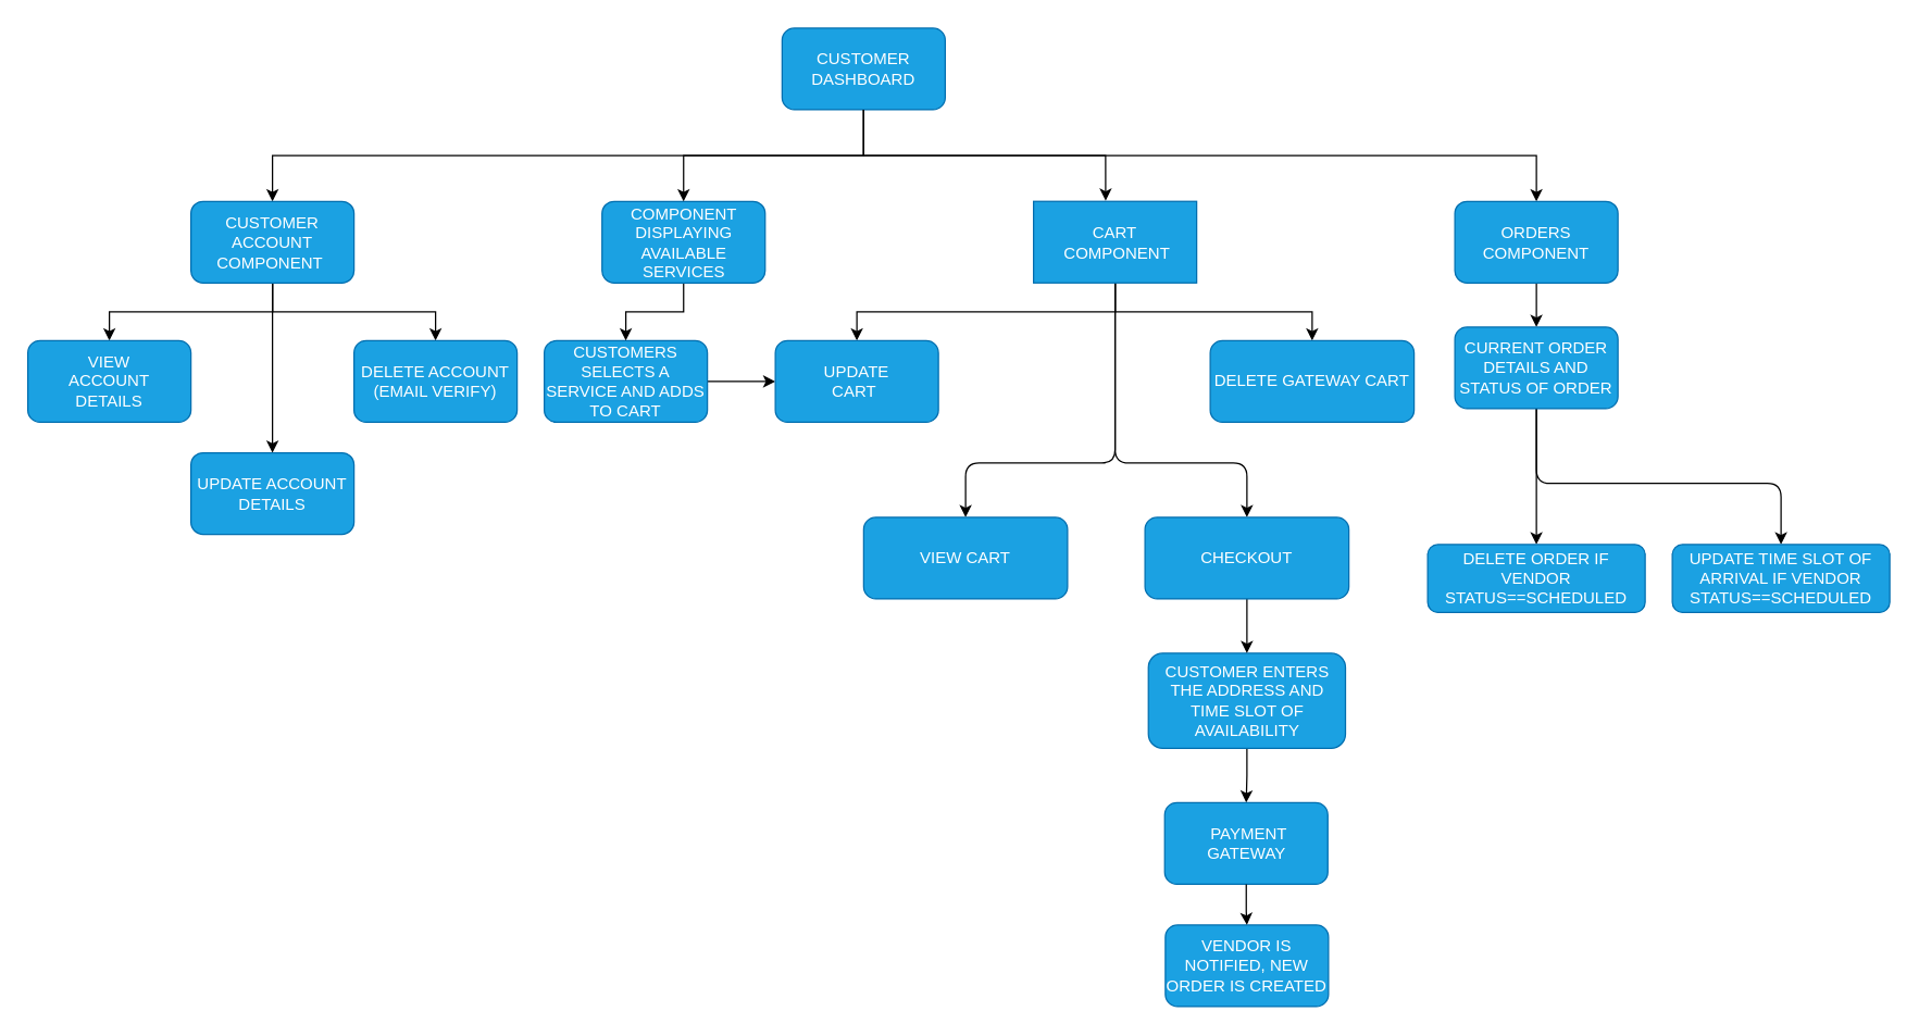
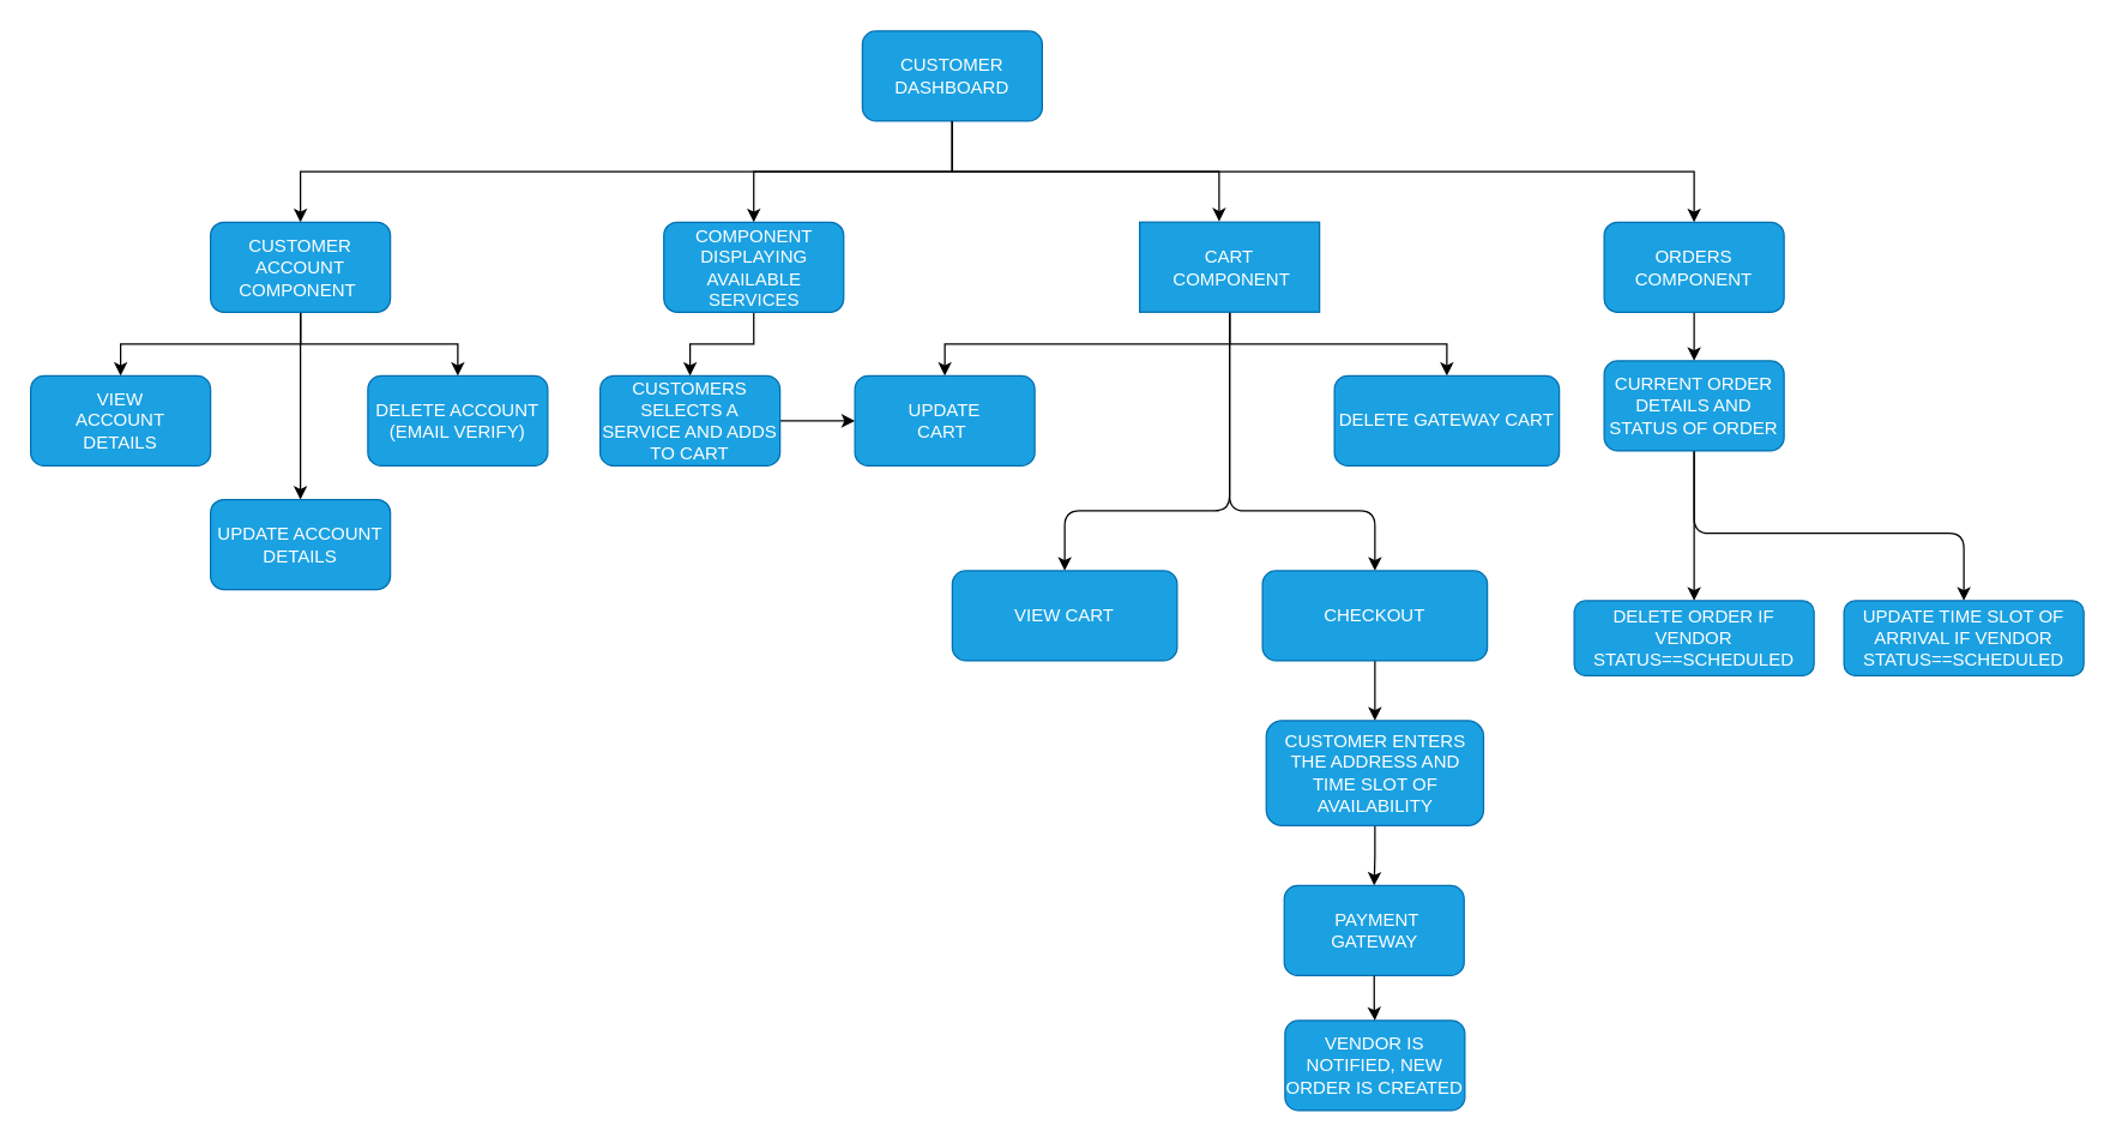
  <mxCell id="0" />
  <mxCell id="1" parent="0" />
  <mxCell id="2" style="edgeStyle=orthogonalEdgeStyle;rounded=0;orthogonalLoop=1;jettySize=auto;html=1;exitX=0.5;exitY=1;exitDx=0;exitDy=0;" edge="1" parent="1" source="3" target="11"><mxGeometry relative="1" as="geometry" /></mxCell>
  <mxCell id="3" value="CUSTOMER DASHBOARD" style="whiteSpace=wrap;html=1;fillColor=#1ba1e2;strokeColor=#006EAF;fontColor=#ffffff;rounded=1;" vertex="1" parent="1"><mxGeometry x="575" y="20" width="120" height="60" as="geometry" /></mxCell>
  <mxCell id="4" style="edgeStyle=orthogonalEdgeStyle;rounded=0;orthogonalLoop=1;jettySize=auto;html=1;exitX=0.5;exitY=1;exitDx=0;exitDy=0;entryX=0.442;entryY=-0.008;entryDx=0;entryDy=0;entryPerimeter=0;" edge="1" parent="1" source="3" target="23"><mxGeometry relative="1" as="geometry" /></mxCell>
  <mxCell id="5" style="edgeStyle=orthogonalEdgeStyle;rounded=0;orthogonalLoop=1;jettySize=auto;html=1;exitX=0.5;exitY=1;exitDx=0;exitDy=0;entryX=0.5;entryY=0;entryDx=0;entryDy=0;" edge="1" parent="1" source="3" target="13"><mxGeometry relative="1" as="geometry" /></mxCell>
  <mxCell id="6" style="edgeStyle=orthogonalEdgeStyle;rounded=0;orthogonalLoop=1;jettySize=auto;html=1;exitX=1;exitY=0.5;exitDx=0;exitDy=0;entryX=0;entryY=0.5;entryDx=0;entryDy=0;" edge="1" parent="1" source="7" target="27"><mxGeometry relative="1" as="geometry" /></mxCell>
  <mxCell id="7" value="CUSTOMERS SELECTS A SERVICE AND ADDS TO CART" style="whiteSpace=wrap;html=1;fillColor=#1ba1e2;strokeColor=#006EAF;fontColor=#ffffff;rounded=1;" vertex="1" parent="1"><mxGeometry x="400" y="250" width="120" height="60" as="geometry" /></mxCell>
  <mxCell id="8" style="edgeStyle=orthogonalEdgeStyle;rounded=0;orthogonalLoop=1;jettySize=auto;html=1;exitX=0.5;exitY=1;exitDx=0;exitDy=0;entryX=0.5;entryY=0;entryDx=0;entryDy=0;" edge="1" parent="1" source="11" target="17"><mxGeometry relative="1" as="geometry" /></mxCell>
  <mxCell id="9" style="edgeStyle=orthogonalEdgeStyle;rounded=0;orthogonalLoop=1;jettySize=auto;html=1;exitX=0.5;exitY=1;exitDx=0;exitDy=0;entryX=0.5;entryY=0;entryDx=0;entryDy=0;" edge="1" parent="1" source="11" target="18"><mxGeometry relative="1" as="geometry" /></mxCell>
  <mxCell id="10" style="edgeStyle=orthogonalEdgeStyle;rounded=0;orthogonalLoop=1;jettySize=auto;html=1;exitX=0.5;exitY=1;exitDx=0;exitDy=0;entryX=0.5;entryY=0;entryDx=0;entryDy=0;" edge="1" parent="1" source="11" target="31"><mxGeometry relative="1" as="geometry" /></mxCell>
  <mxCell id="11" value="CUSTOMER&lt;br&gt;ACCOUNT&lt;br&gt;COMPONENT&amp;nbsp;" style="whiteSpace=wrap;html=1;fillColor=#1ba1e2;strokeColor=#006EAF;fontColor=#ffffff;rounded=1;" vertex="1" parent="1"><mxGeometry x="140" y="147.5" width="120" height="60" as="geometry" /></mxCell>
  <mxCell id="12" style="edgeStyle=orthogonalEdgeStyle;rounded=0;orthogonalLoop=1;jettySize=auto;html=1;exitX=0.5;exitY=1;exitDx=0;exitDy=0;entryX=0.5;entryY=0;entryDx=0;entryDy=0;" edge="1" parent="1" source="13" target="16"><mxGeometry relative="1" as="geometry" /></mxCell>
  <mxCell id="13" value="ORDERS&lt;br&gt;COMPONENT" style="whiteSpace=wrap;html=1;fillColor=#1ba1e2;strokeColor=#006EAF;fontColor=#ffffff;rounded=1;" vertex="1" parent="1"><mxGeometry x="1070" y="147.5" width="120" height="60" as="geometry" /></mxCell>
  <mxCell id="14" value="" style="edgeStyle=orthogonalEdgeStyle;rounded=0;orthogonalLoop=1;jettySize=auto;html=1;" edge="1" parent="1" source="16" target="30"><mxGeometry relative="1" as="geometry" /></mxCell>
  <mxCell id="15" style="edgeStyle=none;html=1;exitX=0.5;exitY=1;exitDx=0;exitDy=0;entryX=0.5;entryY=0;entryDx=0;entryDy=0;" edge="1" parent="1" source="16" target="32"><mxGeometry relative="1" as="geometry"><Array as="points"><mxPoint x="1130" y="355" /><mxPoint x="1310" y="355" /></Array></mxGeometry></mxCell>
  <mxCell id="16" value="CURRENT ORDER DETAILS AND STATUS OF ORDER" style="whiteSpace=wrap;html=1;fillColor=#1ba1e2;strokeColor=#006EAF;fontColor=#ffffff;rounded=1;" vertex="1" parent="1"><mxGeometry x="1070" y="240" width="120" height="60" as="geometry" /></mxCell>
  <mxCell id="17" value="VIEW &lt;br&gt;ACCOUNT &lt;br&gt;DETAILS" style="whiteSpace=wrap;html=1;fillColor=#1ba1e2;strokeColor=#006EAF;fontColor=#ffffff;rounded=1;" vertex="1" parent="1"><mxGeometry x="20" y="250" width="120" height="60" as="geometry" /></mxCell>
  <mxCell id="18" value="UPDATE ACCOUNT DETAILS" style="whiteSpace=wrap;html=1;fillColor=#1ba1e2;strokeColor=#006EAF;fontColor=#ffffff;rounded=1;" vertex="1" parent="1"><mxGeometry x="140" y="332.5" width="120" height="60" as="geometry" /></mxCell>
  <mxCell id="19" style="edgeStyle=orthogonalEdgeStyle;rounded=0;orthogonalLoop=1;jettySize=auto;html=1;exitX=0.5;exitY=1;exitDx=0;exitDy=0;entryX=0.5;entryY=0;entryDx=0;entryDy=0;" edge="1" parent="1" source="23" target="27"><mxGeometry relative="1" as="geometry" /></mxCell>
  <mxCell id="20" style="edgeStyle=orthogonalEdgeStyle;rounded=0;orthogonalLoop=1;jettySize=auto;html=1;exitX=0.5;exitY=1;exitDx=0;exitDy=0;entryX=0.5;entryY=0;entryDx=0;entryDy=0;" edge="1" parent="1" source="23" target="28"><mxGeometry relative="1" as="geometry" /></mxCell>
  <mxCell id="21" style="edgeStyle=none;html=1;exitX=0.5;exitY=1;exitDx=0;exitDy=0;entryX=0.5;entryY=0;entryDx=0;entryDy=0;" edge="1" parent="1" source="23" target="39"><mxGeometry relative="1" as="geometry"><Array as="points"><mxPoint x="820" y="290" /><mxPoint x="820" y="340" /><mxPoint x="917" y="340" /></Array></mxGeometry></mxCell>
  <mxCell id="22" style="edgeStyle=none;html=1;exitX=0.5;exitY=1;exitDx=0;exitDy=0;entryX=0.5;entryY=0;entryDx=0;entryDy=0;" edge="1" parent="1" source="23" target="29"><mxGeometry relative="1" as="geometry"><Array as="points"><mxPoint x="820" y="270" /><mxPoint x="820" y="340" /><mxPoint x="710" y="340" /></Array></mxGeometry></mxCell>
  <mxCell id="23" value="CART&lt;br&gt;&amp;nbsp;COMPONENT" style="whiteSpace=wrap;html=1;fillColor=#1ba1e2;strokeColor=#006EAF;fontColor=#ffffff;rounded=0;" vertex="1" parent="1"><mxGeometry x="760" y="147.5" width="120" height="60" as="geometry" /></mxCell>
  <mxCell id="24" style="edgeStyle=orthogonalEdgeStyle;rounded=0;orthogonalLoop=1;jettySize=auto;html=1;exitX=0.5;exitY=1;exitDx=0;exitDy=0;" edge="1" parent="1" source="25" target="7"><mxGeometry relative="1" as="geometry" /></mxCell>
  <mxCell id="25" value="COMPONENT DISPLAYING AVAILABLE SERVICES" style="whiteSpace=wrap;html=1;fillColor=#1ba1e2;strokeColor=#006EAF;fontColor=#ffffff;rounded=1;" vertex="1" parent="1"><mxGeometry x="442.5" y="147.5" width="120" height="60" as="geometry" /></mxCell>
  <mxCell id="26" style="edgeStyle=orthogonalEdgeStyle;rounded=0;orthogonalLoop=1;jettySize=auto;html=1;exitX=0.5;exitY=1;exitDx=0;exitDy=0;entryX=0.5;entryY=0;entryDx=0;entryDy=0;" edge="1" parent="1" source="3" target="25"><mxGeometry relative="1" as="geometry" /></mxCell>
  <mxCell id="27" value="UPDATE &lt;br&gt;CART&amp;nbsp;" style="whiteSpace=wrap;html=1;fillColor=#1ba1e2;strokeColor=#006EAF;fontColor=#ffffff;rounded=1;" vertex="1" parent="1"><mxGeometry x="570" y="250" width="120" height="60" as="geometry" /></mxCell>
  <mxCell id="28" value="DELETE GATEWAY CART" style="whiteSpace=wrap;html=1;fillColor=#1ba1e2;strokeColor=#006EAF;fontColor=#ffffff;rounded=1;" vertex="1" parent="1"><mxGeometry x="890" y="250" width="150" height="60" as="geometry" /></mxCell>
  <mxCell id="29" value="VIEW CART" style="whiteSpace=wrap;html=1;fillColor=#1ba1e2;strokeColor=#006EAF;fontColor=#ffffff;rounded=1;" vertex="1" parent="1"><mxGeometry x="635" y="380" width="150" height="60" as="geometry" /></mxCell>
  <mxCell id="30" value="DELETE ORDER IF VENDOR STATUS==SCHEDULED" style="whiteSpace=wrap;html=1;fillColor=#1ba1e2;strokeColor=#006EAF;fontColor=#ffffff;rounded=1;" vertex="1" parent="1"><mxGeometry x="1050" y="400" width="160" height="50" as="geometry" /></mxCell>
- <mxCell id="31" value="DELETE ACCOUNT (EMAIL VERIFY)" style="whiteSpace=wrap;html=1;fillColor=#1ba1e2;strokeColor=#006EAF;fontColor=#ffffff;rounded=1;" vertex="1" parent="1"><mxGeometry x="260" y="250" width="120" height="60" as="geometry" /></mxCell>
+ <mxCell id="31" value="DELETE ACCOUNT (EMAIL VERIFY)" style="whiteSpace=wrap;html=1;fillColor=#1ba1e2;strokeColor=#006EAF;fontColor=#ffffff;rounded=1;" vertex="1" parent="1"><mxGeometry x="245" y="250" width="120" height="60" as="geometry" /></mxCell>
  <mxCell id="32" value="UPDATE TIME SLOT OF ARRIVAL IF VENDOR STATUS==SCHEDULED" style="whiteSpace=wrap;html=1;fillColor=#1ba1e2;strokeColor=#006EAF;fontColor=#ffffff;rounded=1;" vertex="1" parent="1"><mxGeometry x="1230" y="400" width="160" height="50" as="geometry" /></mxCell>
  <mxCell id="33" value="" style="edgeStyle=orthogonalEdgeStyle;rounded=0;orthogonalLoop=1;jettySize=auto;html=1;" edge="1" parent="1" source="34" target="36"><mxGeometry relative="1" as="geometry" /></mxCell>
  <mxCell id="34" value="CUSTOMER ENTERS THE ADDRESS AND TIME SLOT OF AVAILABILITY" style="whiteSpace=wrap;html=1;fillColor=#1ba1e2;strokeColor=#006EAF;fontColor=#ffffff;rounded=1;" vertex="1" parent="1"><mxGeometry x="844.5" y="480" width="145" height="70" as="geometry" /></mxCell>
  <mxCell id="35" value="VENDOR IS NOTIFIED, NEW ORDER IS CREATED" style="whiteSpace=wrap;html=1;fillColor=#1ba1e2;strokeColor=#006EAF;fontColor=#ffffff;rounded=1;" vertex="1" parent="1"><mxGeometry x="857" y="680" width="120" height="60" as="geometry" /></mxCell>
  <mxCell id="36" value="&amp;nbsp;PAYMENT GATEWAY" style="whiteSpace=wrap;html=1;fillColor=#1ba1e2;strokeColor=#006EAF;fontColor=#ffffff;rounded=1;" vertex="1" parent="1"><mxGeometry x="856.5" y="590" width="120" height="60" as="geometry" /></mxCell>
  <mxCell id="37" value="" style="edgeStyle=orthogonalEdgeStyle;rounded=0;orthogonalLoop=1;jettySize=auto;html=1;" edge="1" parent="1" source="36" target="35"><mxGeometry relative="1" as="geometry" /></mxCell>
  <mxCell id="38" style="edgeStyle=none;html=1;exitX=0.5;exitY=1;exitDx=0;exitDy=0;entryX=0.5;entryY=0;entryDx=0;entryDy=0;" edge="1" parent="1" source="39" target="34"><mxGeometry relative="1" as="geometry" /></mxCell>
  <mxCell id="39" value="CHECKOUT" style="whiteSpace=wrap;html=1;fillColor=#1ba1e2;strokeColor=#006EAF;fontColor=#ffffff;rounded=1;" vertex="1" parent="1"><mxGeometry x="842" y="380" width="150" height="60" as="geometry" /></mxCell>
